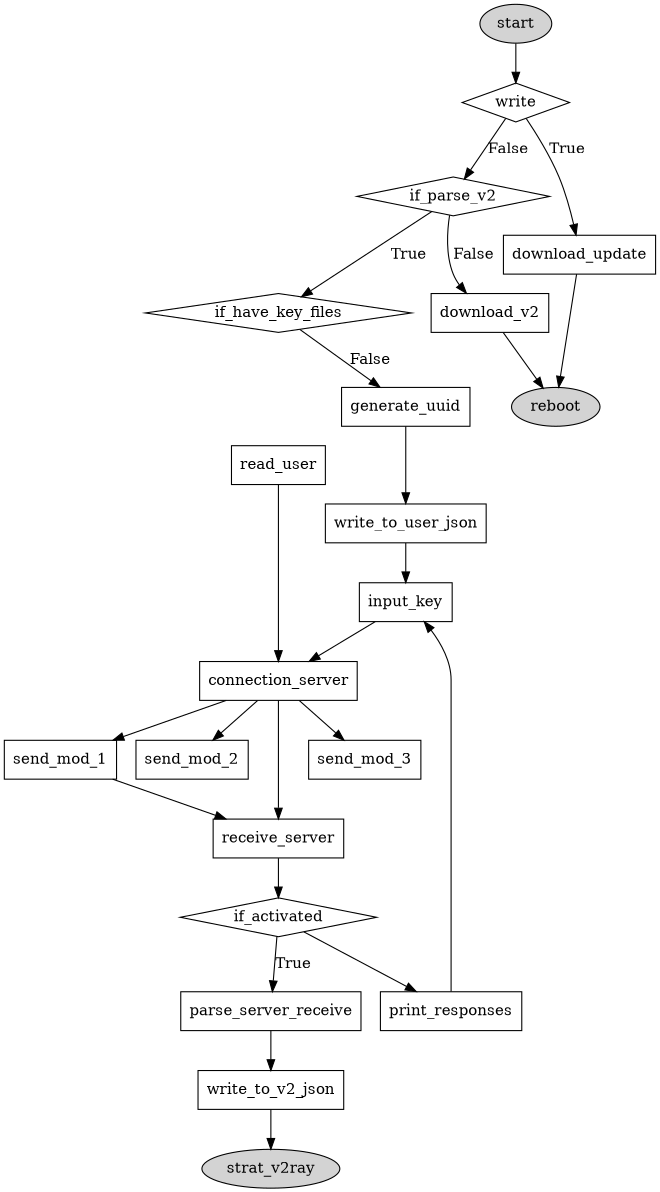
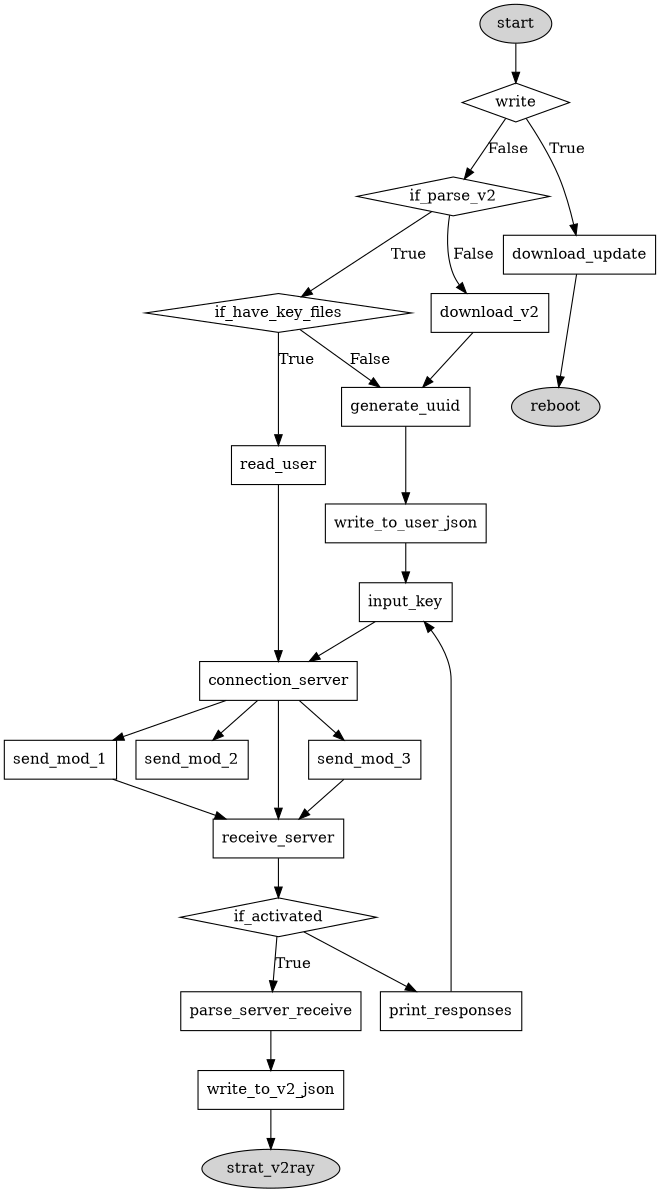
  digraph {
    node [shape=box]
    start [style=filled shape=""]
    n2 [label=write shape=diamond]
    n3 [label=if_parse_v2 shape=diamond]
    download_update
    strat_v2ray [style=filled shape=""]
    download_v2
    n7 [label=if_have_key_files shape=diamond]
    reboot [style=filled shape=""]
    read_user
    generate_uuid
    connection_server
    send_mod_3
    send_mod_1
    send_mod_2
    receive_server
    write_to_user_json
    input_key
    if_activated [shape=diamond]
    parse_server_receive
    print_responses
    write_to_v2_json
    start -> n2
    n2 -> n3 [label=False]
    n2 -> download_update [label=True]
    n3 -> download_v2 [label=False]
    n3 -> n7 [label=True]
    download_update -> reboot
-   download_v2 -> reboot
+   download_v2 -> generate_uuid
+   n7 -> read_user [label=True]
    n7 -> generate_uuid [label=False]
    read_user -> connection_server
    generate_uuid -> write_to_user_json
    connection_server -> send_mod_3
    connection_server -> send_mod_1
    connection_server -> send_mod_2
    connection_server -> receive_server
+   send_mod_3 -> receive_server
    send_mod_1 -> receive_server
    receive_server -> if_activated
    write_to_user_json -> input_key
    input_key -> connection_server
    if_activated -> parse_server_receive [label=True]
    if_activated -> print_responses
    parse_server_receive -> write_to_v2_json
    print_responses -> input_key
    write_to_v2_json -> strat_v2ray
  }
